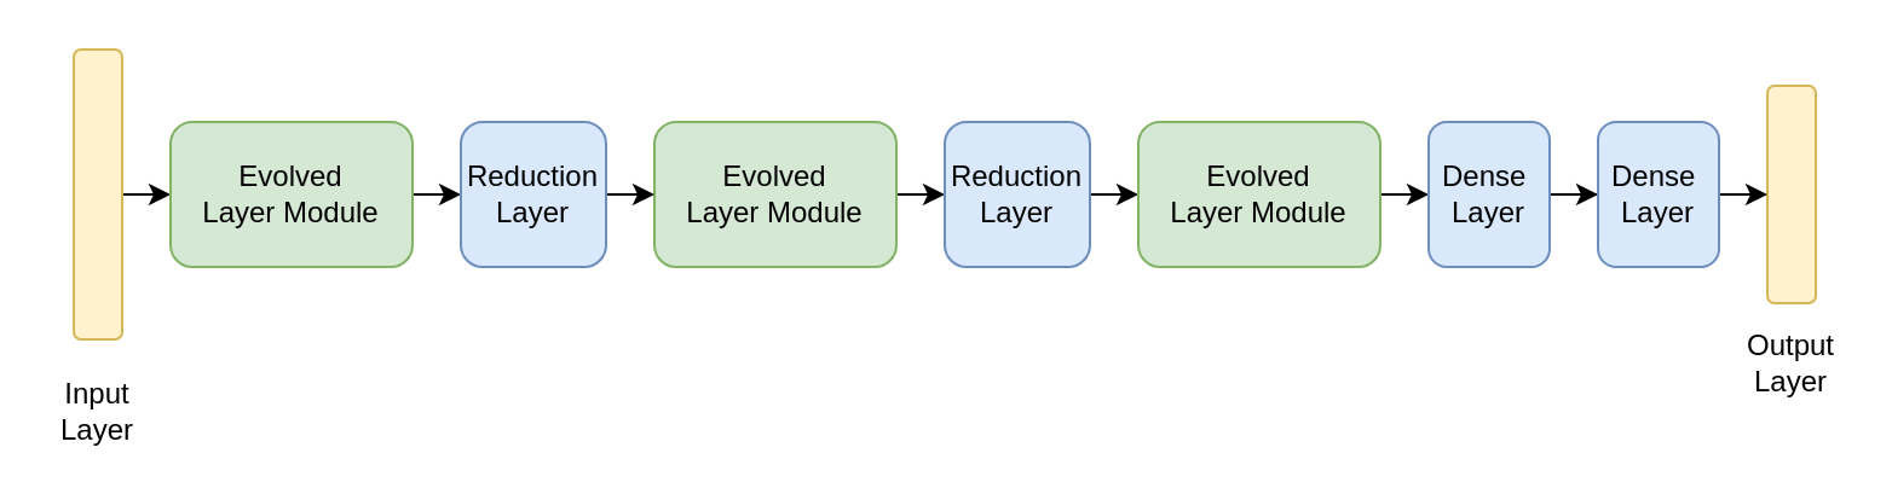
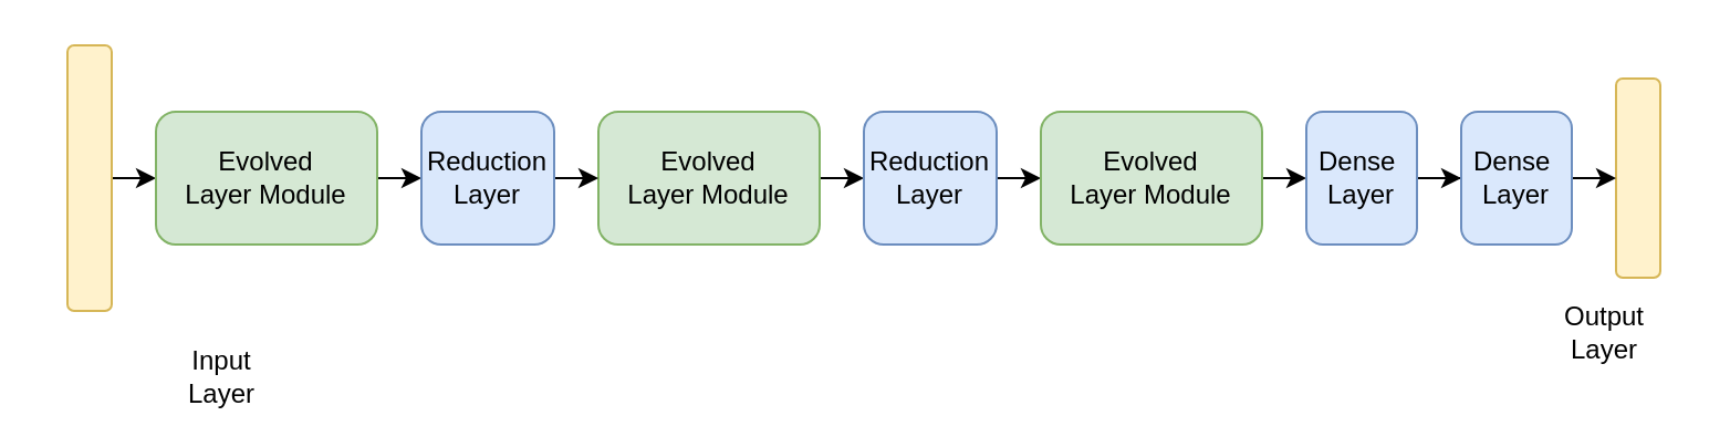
  <mxCell id="0" />
  <mxCell id="1" parent="0" />
  <mxCell id="2" style="edgeStyle=orthogonalEdgeStyle;rounded=0;orthogonalLoop=1;jettySize=auto;html=1;exitX=1;exitY=0.5;exitDx=0;exitDy=0;entryX=0;entryY=0.5;entryDx=0;entryDy=0;" edge="1" parent="1" source="3" target="5"><mxGeometry relative="1" as="geometry" /></mxCell>
  <mxCell id="3" value="" style="rounded=1;whiteSpace=wrap;html=1;fillColor=#fff2cc;strokeColor=#d6b656;" vertex="1" parent="1"><mxGeometry x="30" y="20" width="20" height="120" as="geometry" /></mxCell>
  <mxCell id="4" style="edgeStyle=orthogonalEdgeStyle;rounded=0;orthogonalLoop=1;jettySize=auto;html=1;exitX=1;exitY=0.5;exitDx=0;exitDy=0;entryX=0;entryY=0.5;entryDx=0;entryDy=0;" edge="1" parent="1" source="5" target="9"><mxGeometry relative="1" as="geometry" /></mxCell>
  <mxCell id="5" value="Evolved&lt;br&gt;Layer Module" style="rounded=1;whiteSpace=wrap;html=1;fillColor=#d5e8d4;strokeColor=#82b366;" vertex="1" parent="1"><mxGeometry x="70" y="50" width="100" height="60" as="geometry" /></mxCell>
  <mxCell id="6" style="edgeStyle=orthogonalEdgeStyle;rounded=0;orthogonalLoop=1;jettySize=auto;html=1;exitX=1;exitY=0.5;exitDx=0;exitDy=0;entryX=0;entryY=0.5;entryDx=0;entryDy=0;" edge="1" parent="1" source="7" target="11"><mxGeometry relative="1" as="geometry" /></mxCell>
  <mxCell id="7" value="Evolved&lt;br&gt;Layer Module" style="rounded=1;whiteSpace=wrap;html=1;fillColor=#d5e8d4;strokeColor=#82b366;" vertex="1" parent="1"><mxGeometry x="270" y="50" width="100" height="60" as="geometry" /></mxCell>
  <mxCell id="8" style="edgeStyle=orthogonalEdgeStyle;rounded=0;orthogonalLoop=1;jettySize=auto;html=1;exitX=1;exitY=0.5;exitDx=0;exitDy=0;entryX=0;entryY=0.5;entryDx=0;entryDy=0;" edge="1" parent="1" source="9" target="7"><mxGeometry relative="1" as="geometry" /></mxCell>
  <mxCell id="9" value="Reduction&lt;br&gt;Layer" style="rounded=1;whiteSpace=wrap;html=1;fillColor=#dae8fc;strokeColor=#6c8ebf;" vertex="1" parent="1"><mxGeometry x="190" y="50" width="60" height="60" as="geometry" /></mxCell>
  <mxCell id="10" style="edgeStyle=orthogonalEdgeStyle;rounded=0;orthogonalLoop=1;jettySize=auto;html=1;exitX=1;exitY=0.5;exitDx=0;exitDy=0;entryX=0;entryY=0.5;entryDx=0;entryDy=0;" edge="1" parent="1" source="11" target="13"><mxGeometry relative="1" as="geometry" /></mxCell>
  <mxCell id="11" value="Reduction&lt;br&gt;Layer" style="rounded=1;whiteSpace=wrap;html=1;fillColor=#dae8fc;strokeColor=#6c8ebf;" vertex="1" parent="1"><mxGeometry x="390" y="50" width="60" height="60" as="geometry" /></mxCell>
  <mxCell id="12" style="edgeStyle=orthogonalEdgeStyle;rounded=0;orthogonalLoop=1;jettySize=auto;html=1;exitX=1;exitY=0.5;exitDx=0;exitDy=0;entryX=0;entryY=0.5;entryDx=0;entryDy=0;" edge="1" parent="1" source="13" target="15"><mxGeometry relative="1" as="geometry" /></mxCell>
  <mxCell id="13" value="Evolved&lt;br&gt;Layer Module" style="rounded=1;whiteSpace=wrap;html=1;fillColor=#d5e8d4;strokeColor=#82b366;" vertex="1" parent="1"><mxGeometry x="470" y="50" width="100" height="60" as="geometry" /></mxCell>
  <mxCell id="14" style="edgeStyle=orthogonalEdgeStyle;rounded=0;orthogonalLoop=1;jettySize=auto;html=1;exitX=1;exitY=0.5;exitDx=0;exitDy=0;" edge="1" parent="1" source="15" target="18"><mxGeometry relative="1" as="geometry" /></mxCell>
  <mxCell id="15" value="Dense&amp;nbsp;&lt;br&gt;Layer" style="rounded=1;whiteSpace=wrap;html=1;fillColor=#dae8fc;strokeColor=#6c8ebf;" vertex="1" parent="1"><mxGeometry x="590" y="50" width="50" height="60" as="geometry" /></mxCell>
  <mxCell id="16" value="" style="rounded=1;whiteSpace=wrap;html=1;fillColor=#fff2cc;strokeColor=#d6b656;" vertex="1" parent="1"><mxGeometry x="730" y="35" width="20" height="90" as="geometry" /></mxCell>
  <mxCell id="17" style="edgeStyle=orthogonalEdgeStyle;rounded=0;orthogonalLoop=1;jettySize=auto;html=1;exitX=1;exitY=0.5;exitDx=0;exitDy=0;entryX=0;entryY=0.5;entryDx=0;entryDy=0;" edge="1" parent="1" source="18" target="16"><mxGeometry relative="1" as="geometry" /></mxCell>
  <mxCell id="18" value="Dense&amp;nbsp;&lt;br&gt;Layer" style="rounded=1;whiteSpace=wrap;html=1;fillColor=#dae8fc;strokeColor=#6c8ebf;" vertex="1" parent="1"><mxGeometry x="660" y="50" width="50" height="60" as="geometry" /></mxCell>
- <mxCell id="19" value="Input&lt;br&gt;Layer" style="text;html=1;strokeColor=none;fillColor=none;align=center;verticalAlign=middle;whiteSpace=wrap;rounded=0;" vertex="1" parent="1"><mxGeometry x="20" y="160" width="40" height="20" as="geometry" /></mxCell>
- <mxCell id="20" value="Output&lt;br&gt;Layer" style="text;html=1;strokeColor=none;fillColor=none;align=center;verticalAlign=middle;whiteSpace=wrap;rounded=0;" vertex="1" parent="1"><mxGeometry x="720" y="140" width="40" height="20" as="geometry" /></mxCell>
+ <mxCell id="19" value="Input&lt;br&gt;Layer" style="text;html=1;strokeColor=none;fillColor=none;align=center;verticalAlign=middle;whiteSpace=wrap;rounded=0;" vertex="1" parent="1"><mxGeometry x="80" y="160" width="40" height="20" as="geometry" /></mxCell>
+ <mxCell id="20" value="Output&lt;br&gt;Layer" style="text;html=1;strokeColor=none;fillColor=none;align=center;verticalAlign=middle;whiteSpace=wrap;rounded=0;" vertex="1" parent="1"><mxGeometry x="705" y="140" width="40" height="20" as="geometry" /></mxCell>
